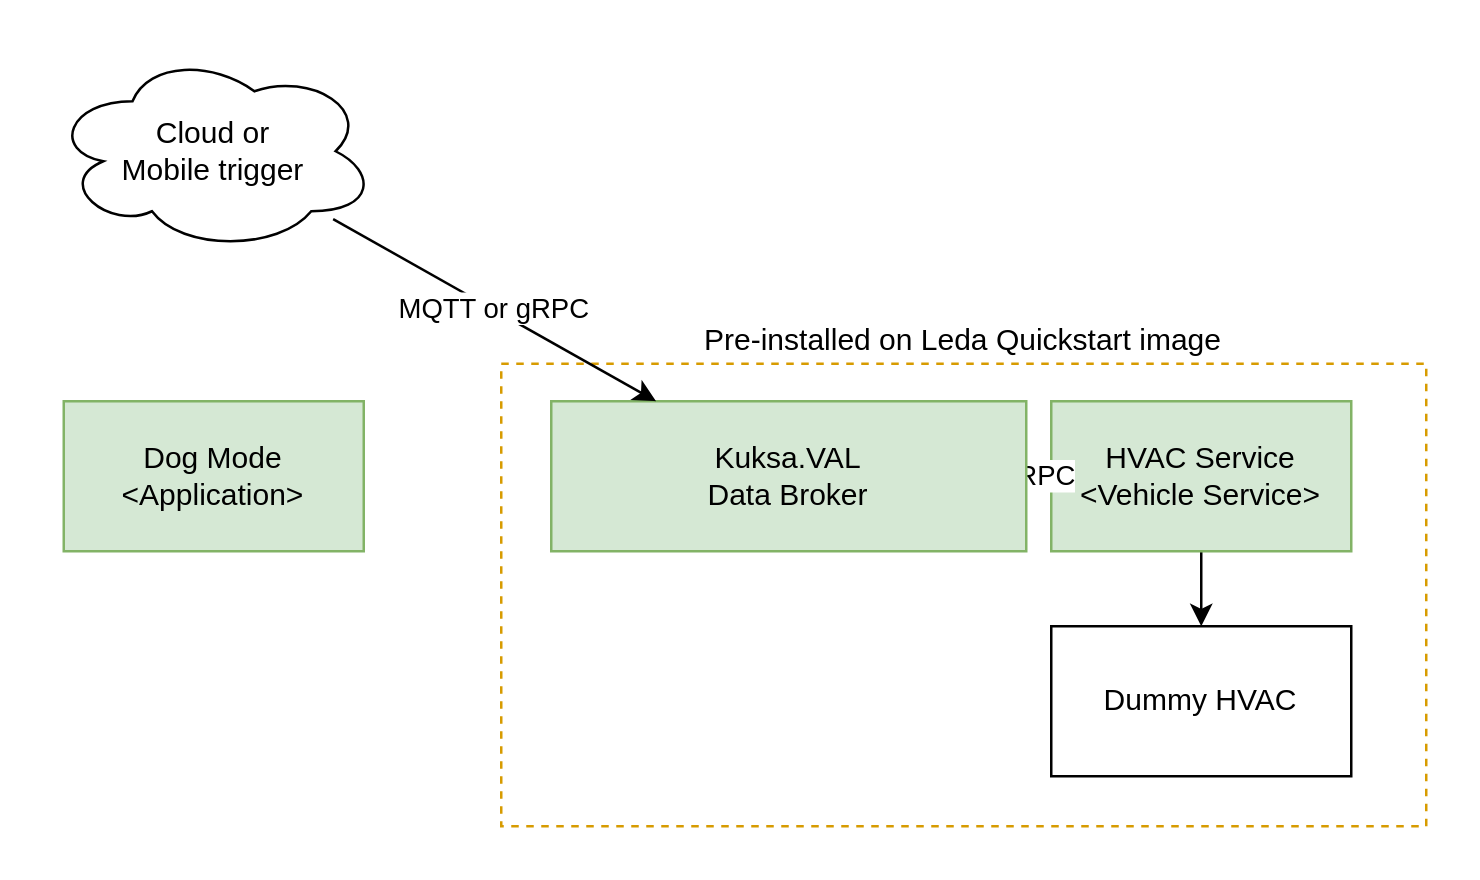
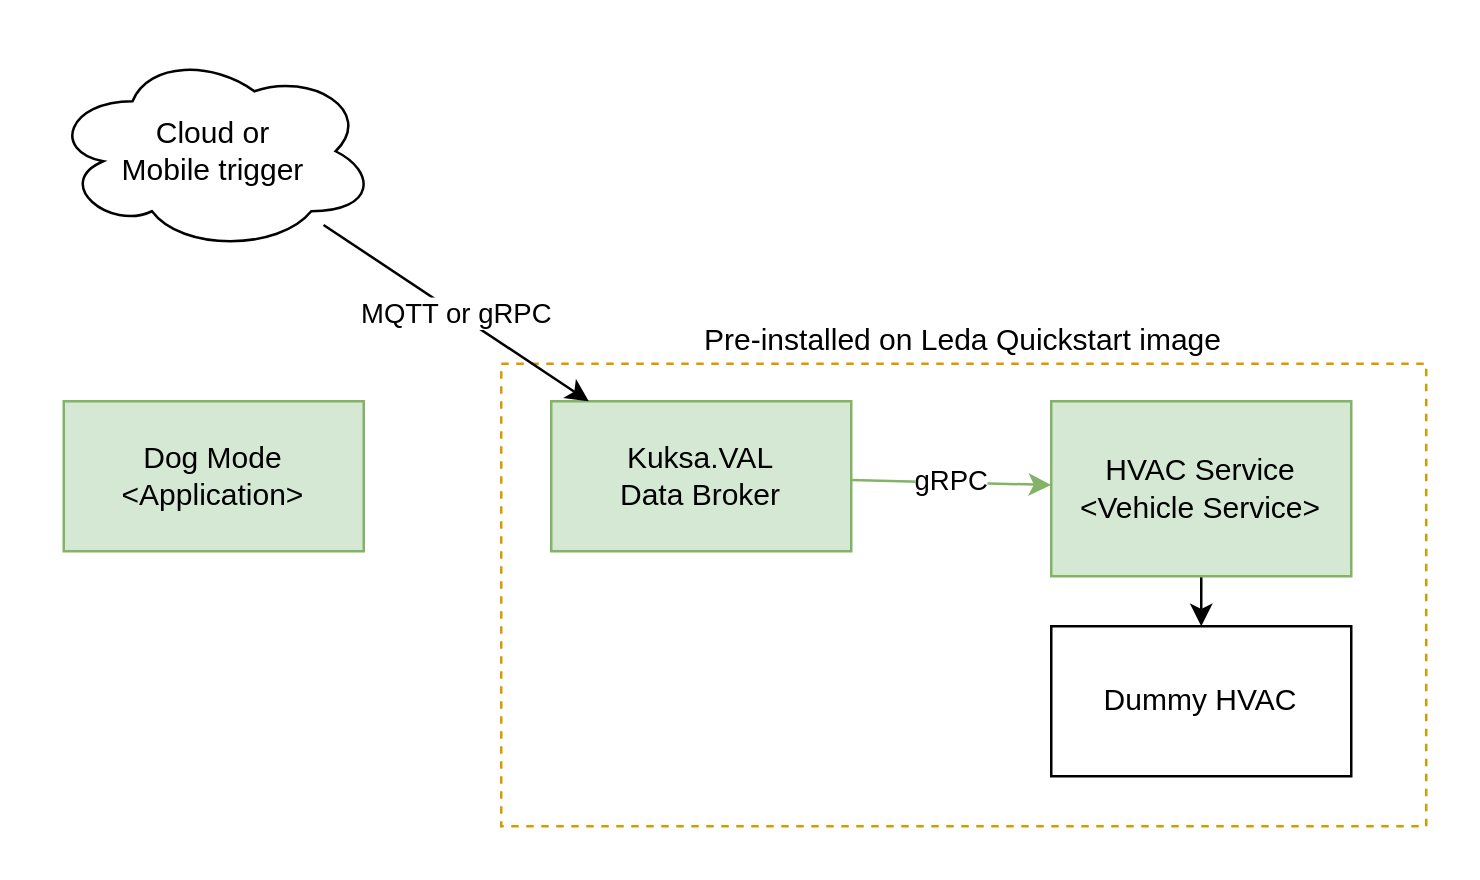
  <mxCell id="0" />
  <mxCell id="1" parent="0" />
  <mxCell id="2" value="Pre-installed on Leda Quickstart image" style="rounded=0;whiteSpace=wrap;html=1;fillColor=none;strokeColor=#d79b00;dashed=1;labelPosition=center;verticalLabelPosition=top;align=center;verticalAlign=bottom;" parent="1" vertex="1"><mxGeometry x="200" y="145" width="370" height="185" as="geometry" /></mxCell>
  <mxCell id="3" value="Dog Mode&lt;br&gt;&amp;lt;Application&amp;gt;" style="rounded=0;whiteSpace=wrap;html=1;fillColor=#d5e8d4;strokeColor=#82b366;" parent="1" vertex="1"><mxGeometry x="25" y="160" width="120" height="60" as="geometry" /></mxCell>
  <mxCell id="4" style="edgeStyle=none;html=1;" parent="1" source="5" target="6" edge="1"><mxGeometry relative="1" as="geometry" /></mxCell>
- <mxCell id="5" value="HVAC Service&lt;br&gt;&amp;lt;Vehicle Service&amp;gt;" style="rounded=0;whiteSpace=wrap;html=1;fillColor=#d5e8d4;strokeColor=#82b366;" parent="1" vertex="1"><mxGeometry x="420" y="160" width="120" height="60" as="geometry" /></mxCell>
+ <mxCell id="5" value="HVAC Service&lt;br&gt;&amp;lt;Vehicle Service&amp;gt;" style="rounded=0;whiteSpace=wrap;html=1;fillColor=#d5e8d4;strokeColor=#82b366;" parent="1" vertex="1"><mxGeometry x="420" y="160" width="120" height="70" as="geometry" /></mxCell>
  <mxCell id="6" value="Dummy HVAC" style="rounded=0;whiteSpace=wrap;html=1;" parent="1" vertex="1"><mxGeometry x="420" y="250" width="120" height="60" as="geometry" /></mxCell>
  <mxCell id="7" value="gRPC" style="edgeStyle=none;html=1;fillColor=#d5e8d4;strokeColor=#82b366;" parent="1" source="8" target="5" edge="1"><mxGeometry relative="1" as="geometry" /></mxCell>
- <mxCell id="8" value="Kuksa.VAL&lt;br&gt;Data Broker" style="rounded=0;whiteSpace=wrap;html=1;fillColor=#d5e8d4;strokeColor=#82b366;" parent="1" vertex="1"><mxGeometry x="220" y="160" width="190" height="60" as="geometry" /></mxCell>
+ <mxCell id="8" value="Kuksa.VAL&lt;br&gt;Data Broker" style="rounded=0;whiteSpace=wrap;html=1;fillColor=#d5e8d4;strokeColor=#82b366;" parent="1" vertex="1"><mxGeometry x="220" y="160" width="120" height="60" as="geometry" /></mxCell>
  <mxCell id="9" value="MQTT or gRPC" style="edgeStyle=none;html=1;" parent="1" source="10" target="8" edge="1"><mxGeometry relative="1" as="geometry" /></mxCell>
  <mxCell id="10" value="Cloud or&lt;br&gt;Mobile trigger" style="ellipse;shape=cloud;whiteSpace=wrap;html=1;" parent="1" vertex="1"><mxGeometry x="20" y="20" width="130" height="80" as="geometry" /></mxCell>
